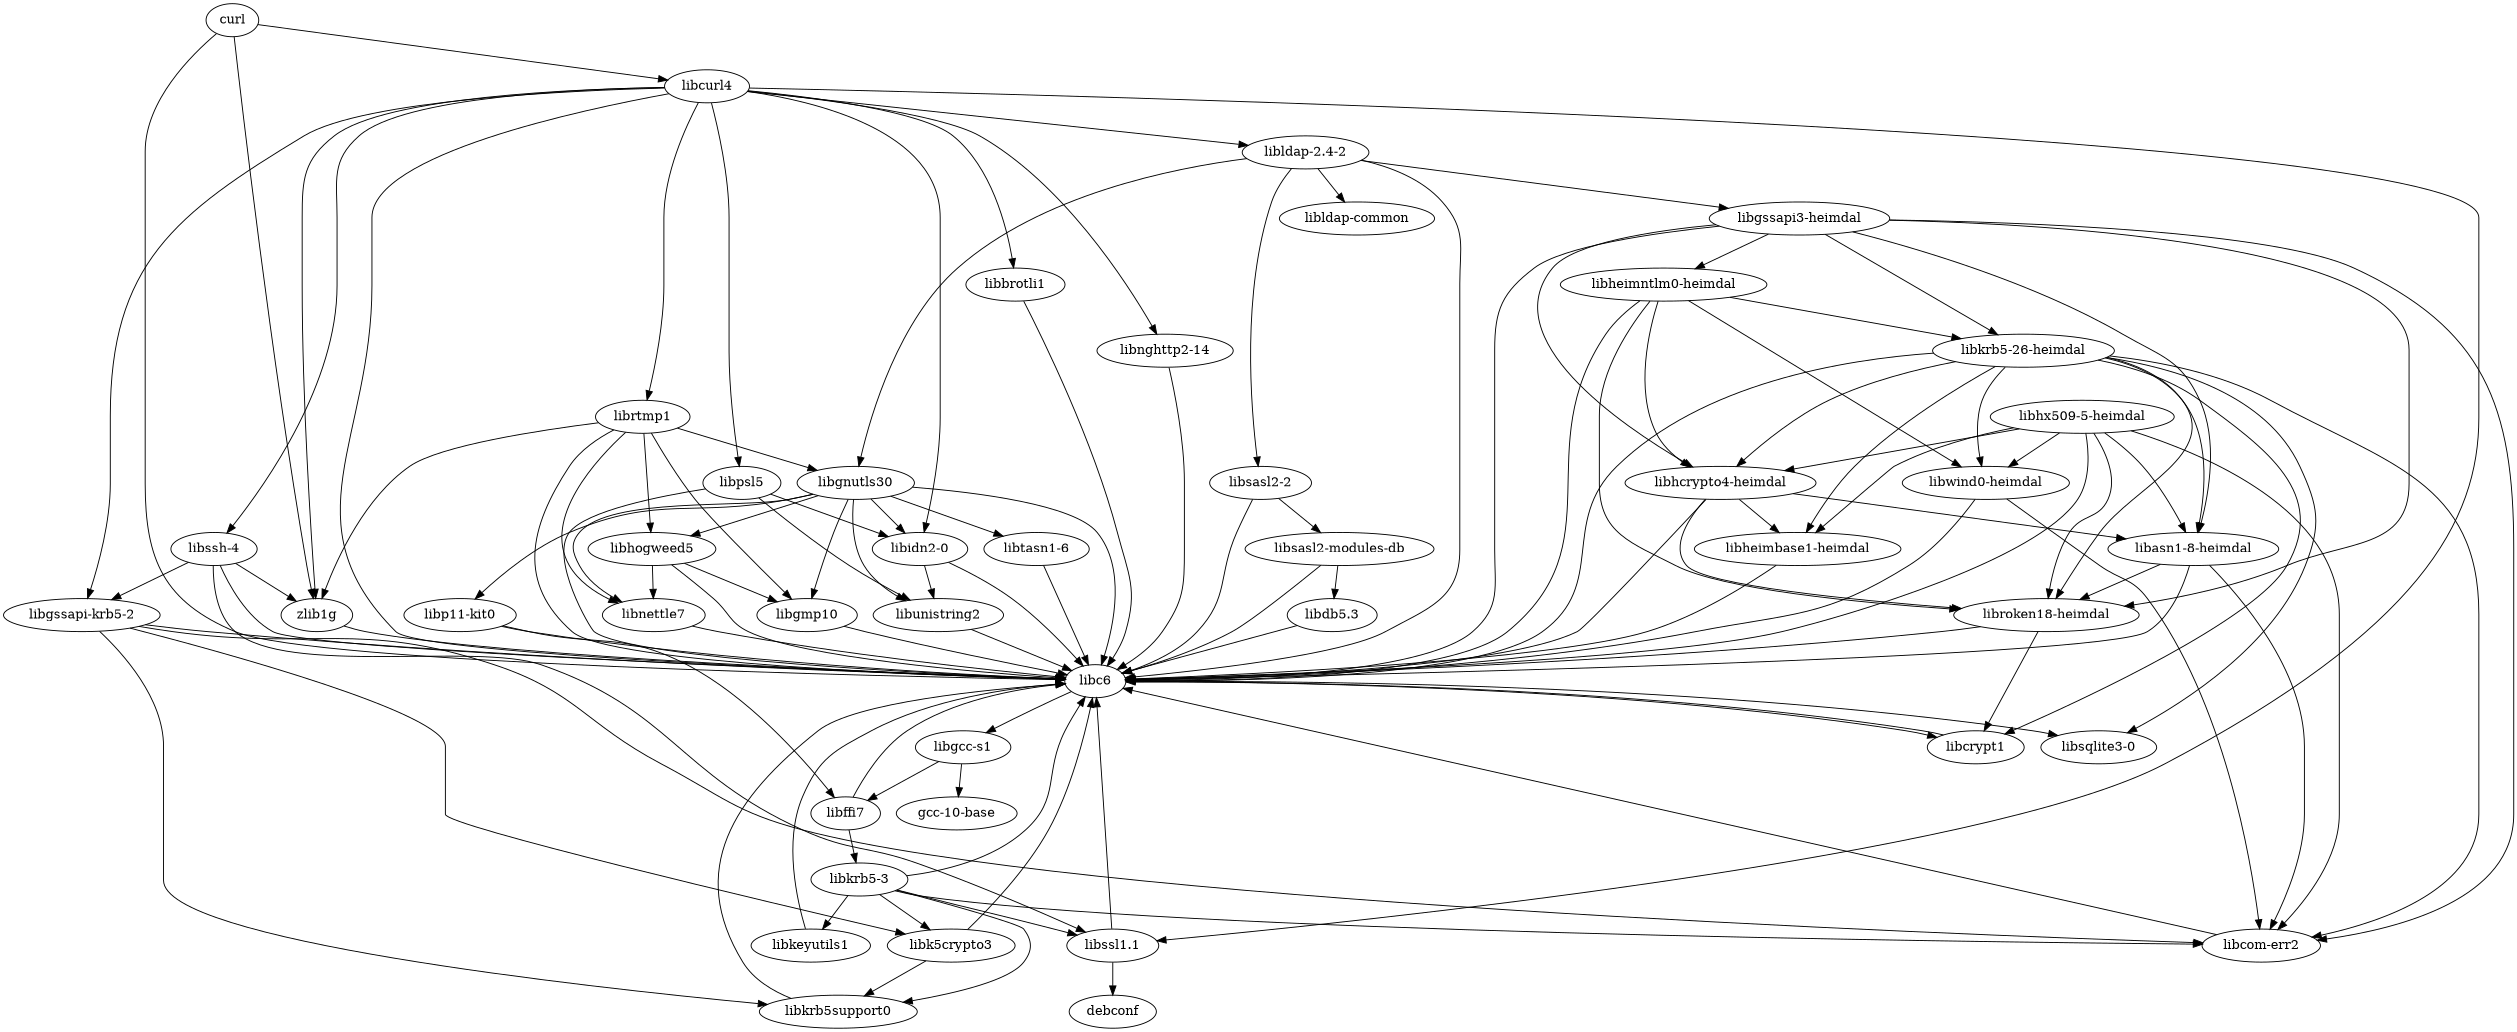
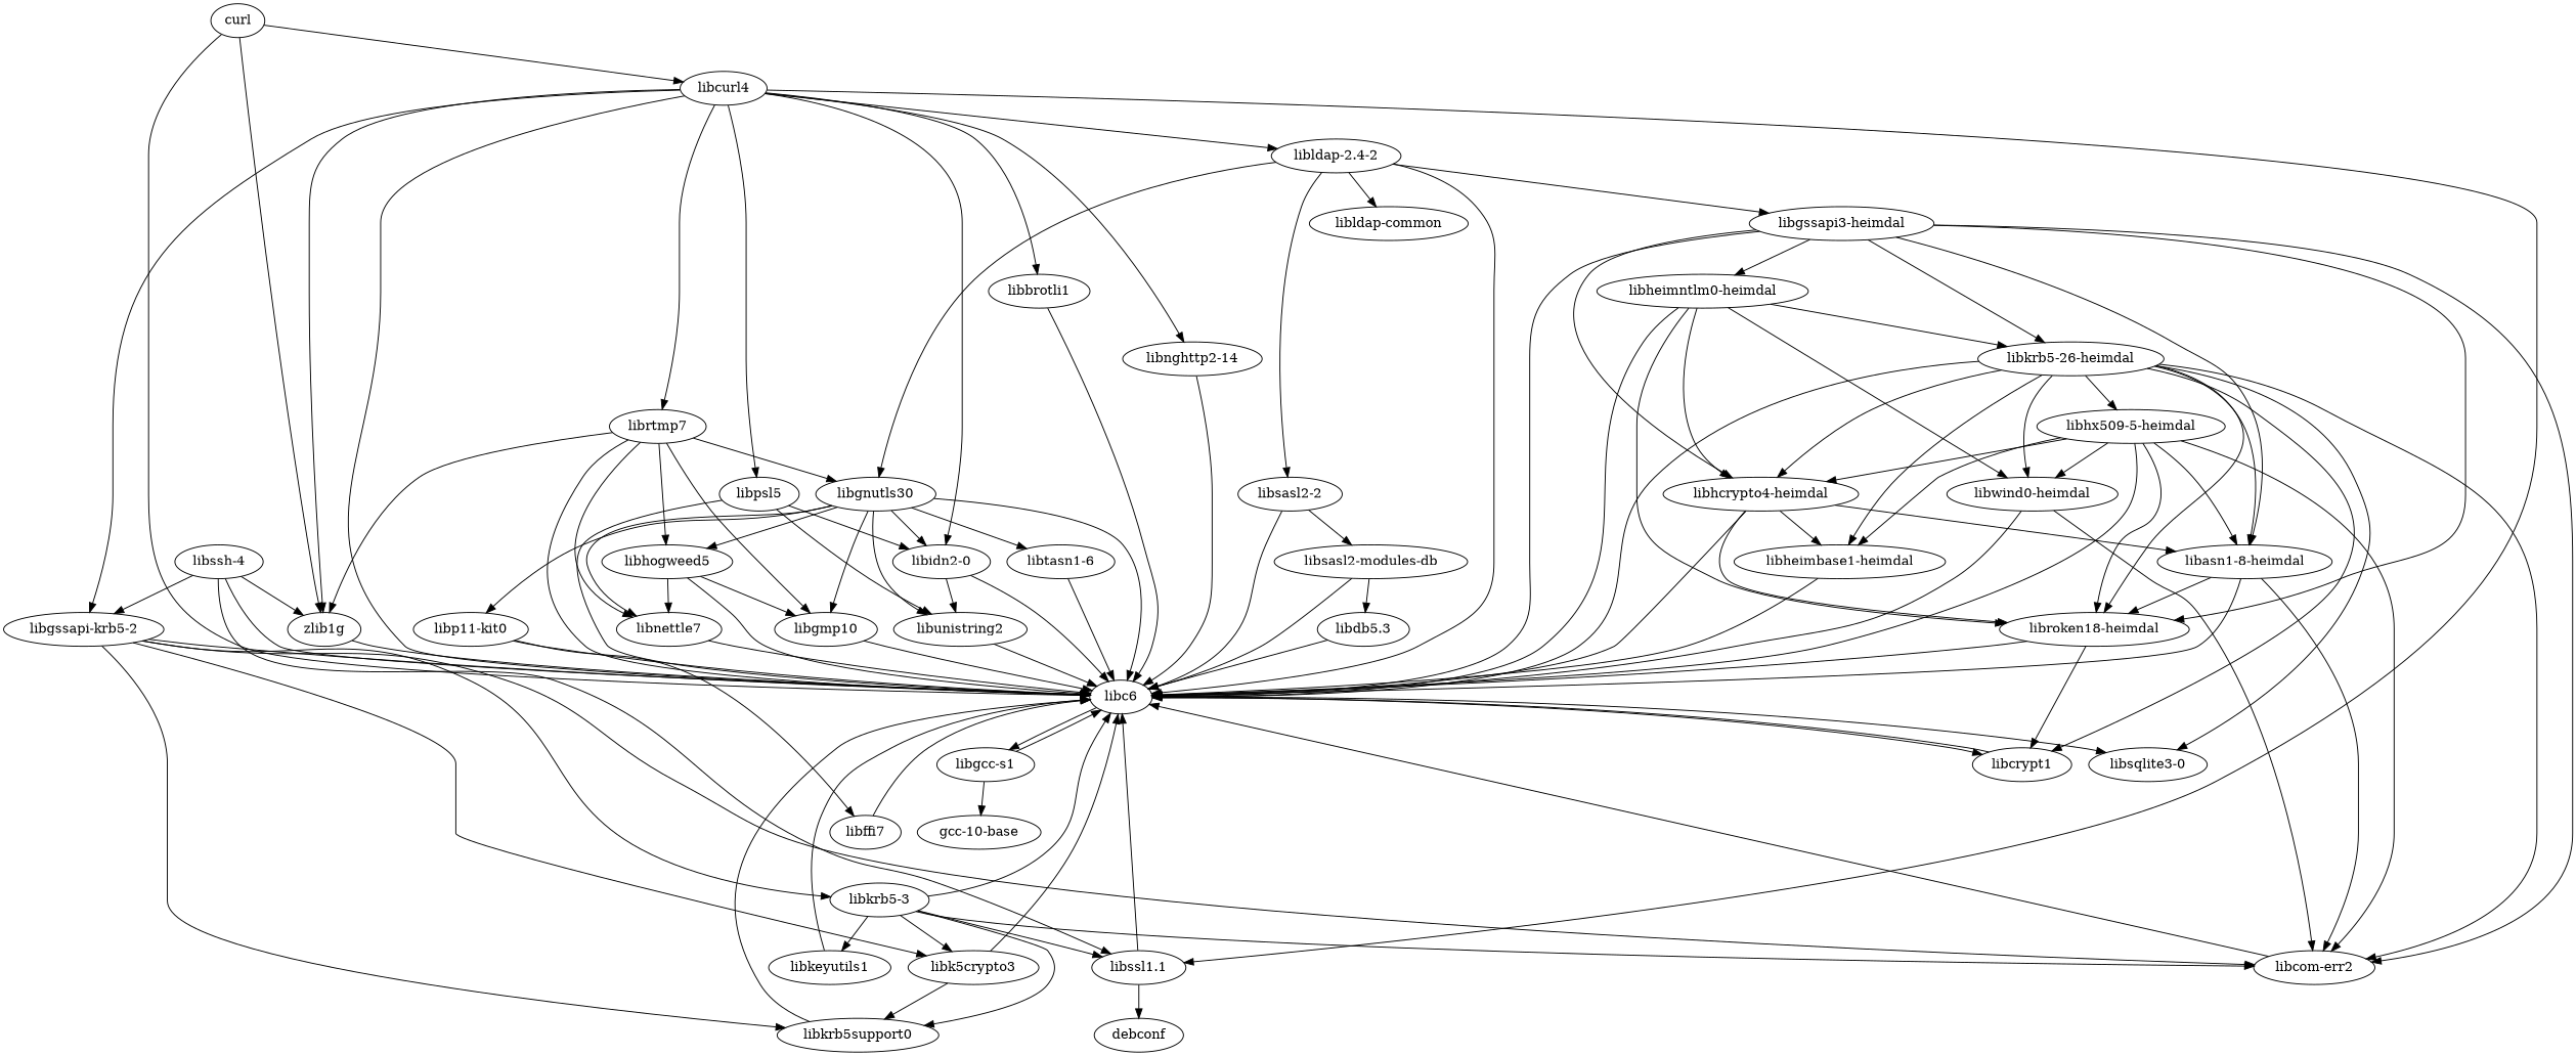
  digraph {
    curl
    zlib1g
    libc6
    libcurl4
    libcrypt1
    "libgcc-s1"
    "libsqlite3-0"
    "libgssapi-krb5-2"
    "libidn2-0"
-   librtmp1
+   librtmp1 [label=librtmp7]
    "libssl1.1"
    libpsl5
    "libssh-4"
    libbrotli1
    "libldap-2.4-2"
    "libnghttp2-14"
    "gcc-10-base"
    libk5crypto3
    "libcom-err2"
    libkrb5support0
    "libkrb5-3"
    libunistring2
    libgnutls30
    libgmp10
    libnettle7
    libhogweed5
    debconf
    "libsasl2-2"
    "libgssapi3-heimdal"
    "libldap-common"
    libkeyutils1
    "libp11-kit0"
    "libtasn1-6"
    "libsasl2-modules-db"
    "libroken18-heimdal"
    "libhcrypto4-heimdal"
    "libheimntlm0-heimdal"
    "libkrb5-26-heimdal"
    "libasn1-8-heimdal"
    "libdb5.3"
    "libheimbase1-heimdal"
    "libwind0-heimdal"
    "libhx509-5-heimdal"
    libffi7
    curl -> zlib1g
    curl -> libc6
    curl -> libcurl4
    zlib1g -> libc6
    libc6 -> libcrypt1
    libc6 -> "libgcc-s1"
    libc6 -> "libsqlite3-0"
    libcurl4 -> zlib1g
    libcurl4 -> libc6
    libcurl4 -> "libgssapi-krb5-2"
    libcurl4 -> "libidn2-0"
    libcurl4 -> librtmp1
    libcurl4 -> "libssl1.1"
    libcurl4 -> libpsl5
-   libcurl4 -> "libssh-4"
    libcurl4 -> libbrotli1
    libcurl4 -> "libldap-2.4-2"
    libcurl4 -> "libnghttp2-14"
    libcrypt1 -> libc6
-   "libgcc-s1" -> libffi7
+   "libgcc-s1" -> libc6
    "libgcc-s1" -> "gcc-10-base"
    "libgssapi-krb5-2" -> libc6
    "libgssapi-krb5-2" -> libk5crypto3
    "libgssapi-krb5-2" -> "libcom-err2"
    "libgssapi-krb5-2" -> libkrb5support0
-   libffi7 -> "libkrb5-3"
+   "libgssapi-krb5-2" -> "libkrb5-3"
    "libidn2-0" -> libc6
    "libidn2-0" -> libunistring2
    librtmp1 -> zlib1g
    librtmp1 -> libc6
    librtmp1 -> libgnutls30
    librtmp1 -> libgmp10
    librtmp1 -> libnettle7
    librtmp1 -> libhogweed5
    "libssl1.1" -> libc6
    "libssl1.1" -> debconf
    libpsl5 -> libc6
    libpsl5 -> "libidn2-0"
    libpsl5 -> libunistring2
    "libssh-4" -> zlib1g
    "libssh-4" -> libc6
    "libssh-4" -> "libgssapi-krb5-2"
    "libssh-4" -> "libssl1.1"
    libbrotli1 -> libc6
    "libldap-2.4-2" -> libc6
    "libldap-2.4-2" -> libgnutls30
    "libldap-2.4-2" -> "libsasl2-2"
    "libldap-2.4-2" -> "libgssapi3-heimdal"
    "libldap-2.4-2" -> "libldap-common"
    "libnghttp2-14" -> libc6
    libk5crypto3 -> libc6
    libk5crypto3 -> libkrb5support0
    "libcom-err2" -> libc6
    libkrb5support0 -> libc6
    "libkrb5-3" -> libc6
    "libkrb5-3" -> "libssl1.1"
    "libkrb5-3" -> libk5crypto3
    "libkrb5-3" -> "libcom-err2"
    "libkrb5-3" -> libkrb5support0
    "libkrb5-3" -> libkeyutils1
    libunistring2 -> libc6
    libgnutls30 -> libc6
    libgnutls30 -> "libidn2-0"
    libgnutls30 -> libunistring2
    libgnutls30 -> libgmp10
    libgnutls30 -> libnettle7
    libgnutls30 -> libhogweed5
    libgnutls30 -> "libp11-kit0"
    libgnutls30 -> "libtasn1-6"
    libgmp10 -> libc6
    libnettle7 -> libc6
    libhogweed5 -> libc6
    libhogweed5 -> libgmp10
    libhogweed5 -> libnettle7
    "libsasl2-2" -> libc6
    "libsasl2-2" -> "libsasl2-modules-db"
    "libgssapi3-heimdal" -> libc6
    "libgssapi3-heimdal" -> "libcom-err2"
    "libgssapi3-heimdal" -> "libroken18-heimdal"
    "libgssapi3-heimdal" -> "libhcrypto4-heimdal"
    "libgssapi3-heimdal" -> "libheimntlm0-heimdal"
    "libgssapi3-heimdal" -> "libkrb5-26-heimdal"
    "libgssapi3-heimdal" -> "libasn1-8-heimdal"
    libkeyutils1 -> libc6
    "libp11-kit0" -> libc6
    "libp11-kit0" -> libffi7
    "libtasn1-6" -> libc6
    "libsasl2-modules-db" -> libc6
    "libsasl2-modules-db" -> "libdb5.3"
    "libroken18-heimdal" -> libc6
    "libroken18-heimdal" -> libcrypt1
    "libhcrypto4-heimdal" -> libc6
    "libhcrypto4-heimdal" -> "libroken18-heimdal"
    "libhcrypto4-heimdal" -> "libasn1-8-heimdal"
    "libhcrypto4-heimdal" -> "libheimbase1-heimdal"
    "libheimntlm0-heimdal" -> libc6
    "libheimntlm0-heimdal" -> "libroken18-heimdal"
    "libheimntlm0-heimdal" -> "libhcrypto4-heimdal"
    "libheimntlm0-heimdal" -> "libkrb5-26-heimdal"
    "libheimntlm0-heimdal" -> "libwind0-heimdal"
    "libkrb5-26-heimdal" -> libc6
    "libkrb5-26-heimdal" -> libcrypt1
    "libkrb5-26-heimdal" -> "libsqlite3-0"
    "libkrb5-26-heimdal" -> "libcom-err2"
    "libkrb5-26-heimdal" -> "libroken18-heimdal"
    "libkrb5-26-heimdal" -> "libhcrypto4-heimdal"
    "libkrb5-26-heimdal" -> "libasn1-8-heimdal"
    "libkrb5-26-heimdal" -> "libheimbase1-heimdal"
    "libkrb5-26-heimdal" -> "libwind0-heimdal"
+   "libkrb5-26-heimdal" -> "libhx509-5-heimdal"
    "libasn1-8-heimdal" -> libc6
    "libasn1-8-heimdal" -> "libcom-err2"
    "libasn1-8-heimdal" -> "libroken18-heimdal"
    "libdb5.3" -> libc6
    "libheimbase1-heimdal" -> libc6
    "libwind0-heimdal" -> libc6
    "libwind0-heimdal" -> "libcom-err2"
    "libhx509-5-heimdal" -> libc6
    "libhx509-5-heimdal" -> "libcom-err2"
    "libhx509-5-heimdal" -> "libroken18-heimdal"
    "libhx509-5-heimdal" -> "libhcrypto4-heimdal"
    "libhx509-5-heimdal" -> "libasn1-8-heimdal"
    "libhx509-5-heimdal" -> "libheimbase1-heimdal"
    "libhx509-5-heimdal" -> "libwind0-heimdal"
    libffi7 -> libc6
  }
